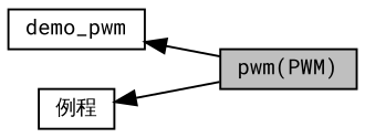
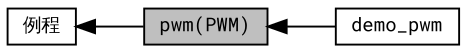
  digraph {
    fontname="Roboto Mono"
    rankdir=LR
    node [color=black fillcolor=white fontname="Roboto Mono" fontsize=10 shape=record style=filled]
    edge [dir=back fontname="Roboto Mono" fontsize=10 labelfontname="黑体" labelfontsize=10 shape=plaintext style=solid]
    n1 [height=0.2 label=demo_pwm width=0.4]
    n2 [fillcolor=grey75 fontcolor=black height=0.2 label="pwm(PWM)" width=0.4]
    n3 [height=0.2 label="例程" width=0.4]
-   n1 -> n2
+   n2 -> n1
    n3 -> n2
  }
